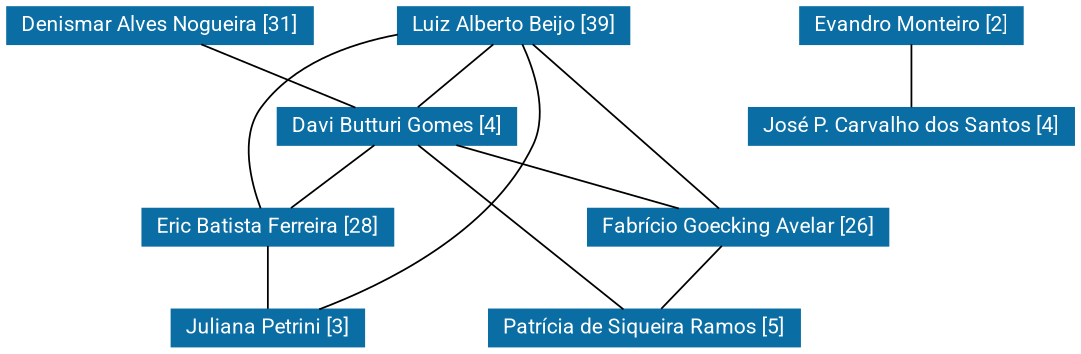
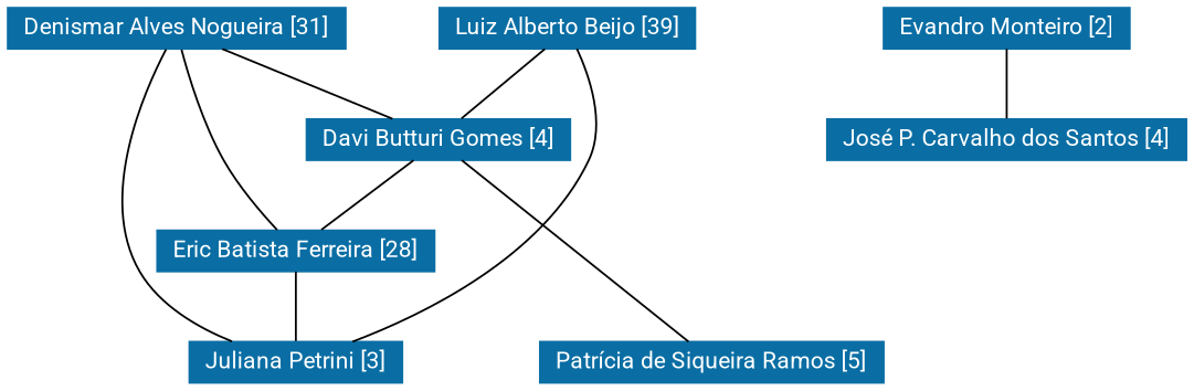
  strict graph {
    fontname=Roboto
    node [color="#0A6EA4" fontcolor="#FFFFFF" fontname=Roboto fontsize=12 shape=rectangle style=filled]
    edge [fontname=Roboto]
    n1 [height=0.29167 label="Denismar Alves Nogueira [31]" width=2.2361]
    n2 [height=0.29167 label="Davi Butturi Gomes [4]" width=1.8056]
    n3 [height=0.29167 label="Eric Batista Ferreira [28]" width=1.8889]
    n4 [height=0.29167 label="Juliana Petrini [3]" width=1.4028]
    n5 [height=0.29167 label="Luiz Alberto Beijo [39]" width=1.7778]
-   n6 [height=0.29167 label="Fabrício Goecking Avelar [26]" width=2.2222]
    n7 [height=0.29167 label="Patrícia de Siqueira Ramos [5]" width=2.2361]
    n8 [height=0.29167 label="Evandro Monteiro [2]" width=1.6667]
    n9 [height=0.29167 label="José P. Carvalho dos Santos [4]" width=2.3056]
    n1 -- n2
-   n5 -- n3
+   n1 -- n3
+   n1 -- n4
    n2 -- n3
-   n2 -- n6
    n2 -- n7
    n3 -- n4
    n5 -- n2
    n5 -- n4
-   n5 -- n6
-   n6 -- n7
    n8 -- n9
  }
